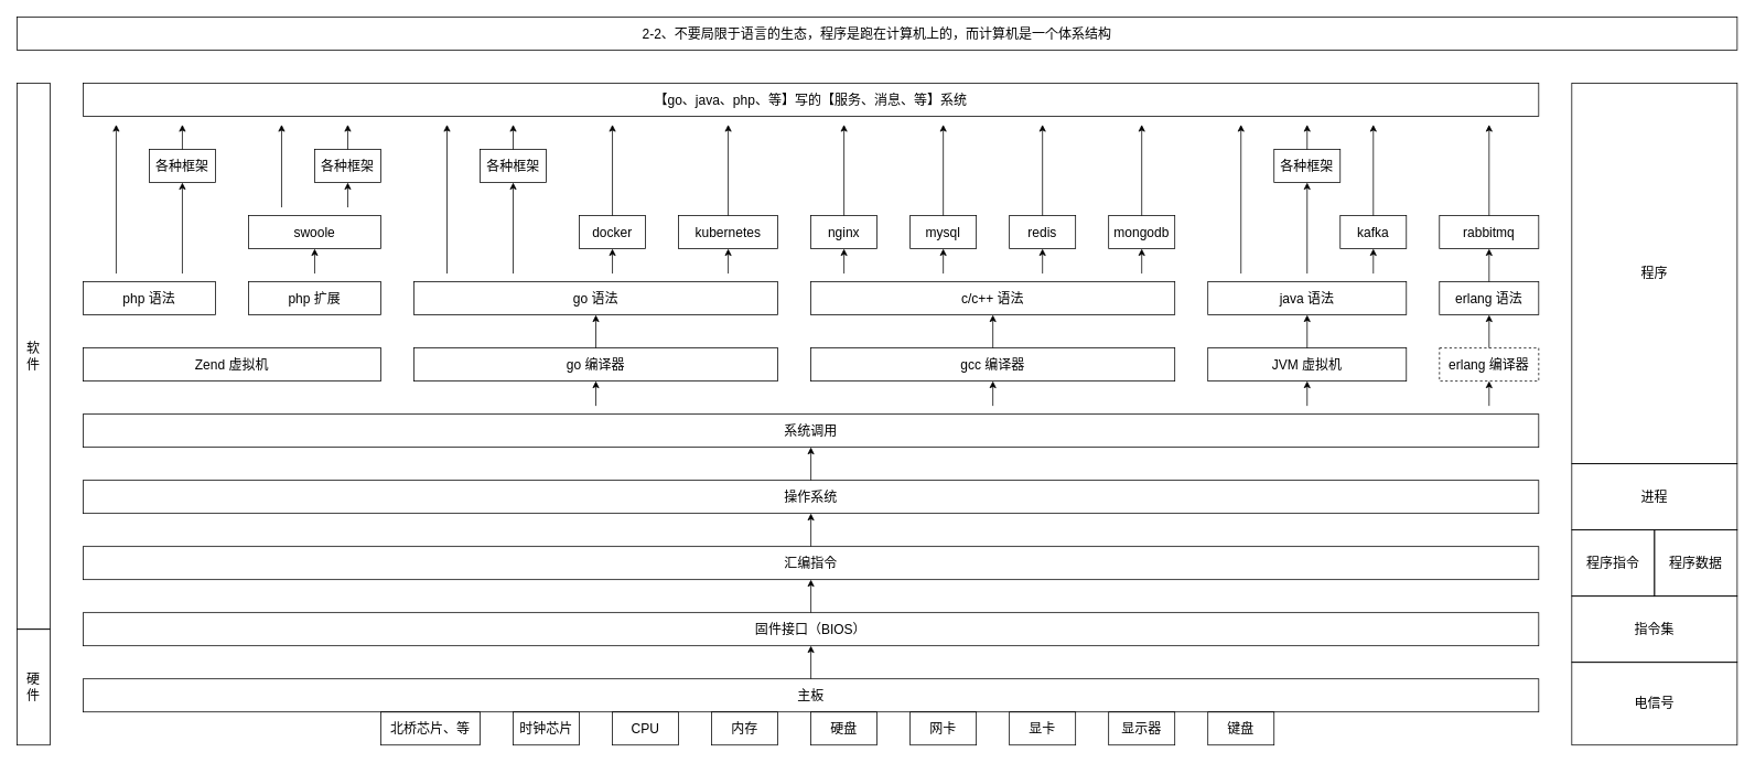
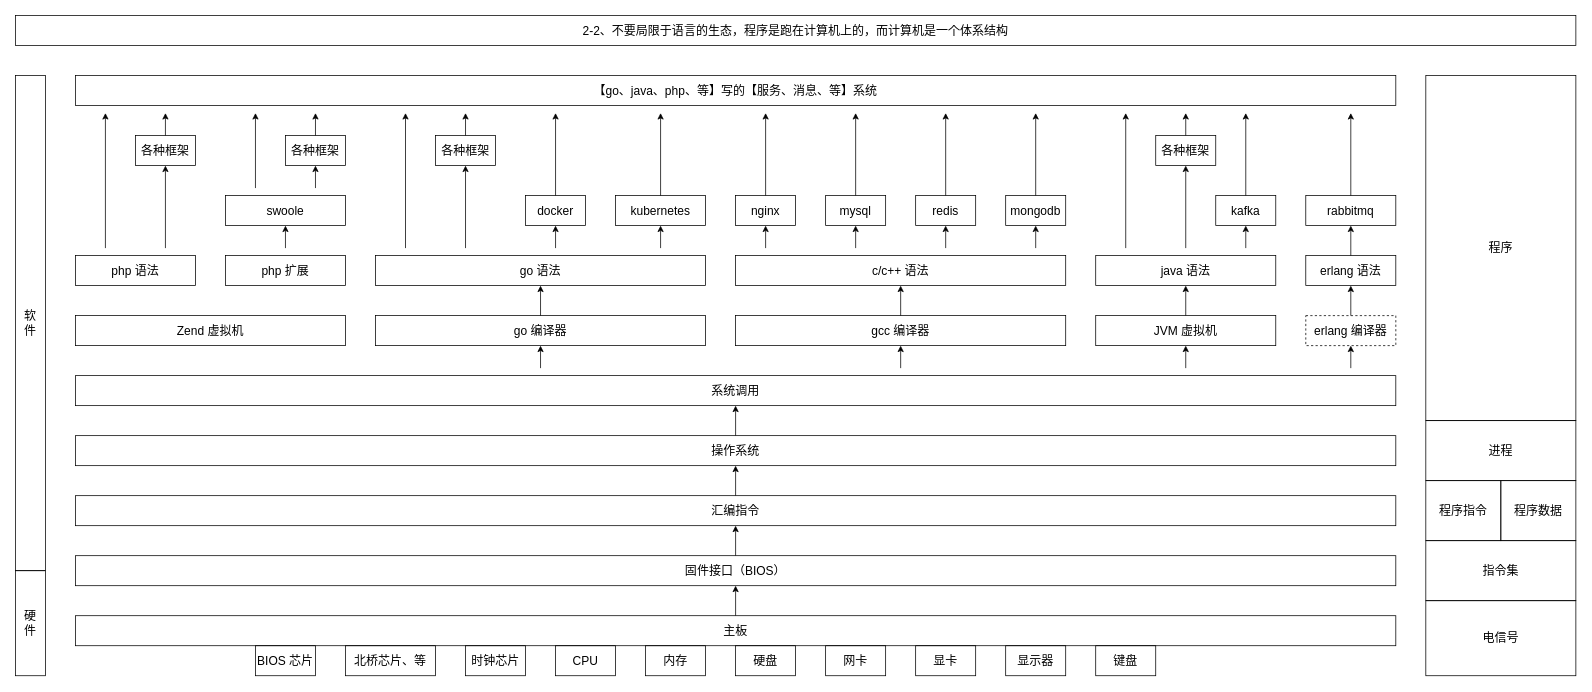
  <mxCell id="0" />
  <mxCell id="1" parent="0" />
  <mxCell id="2" value="显示器" style="rounded=0;whiteSpace=wrap;html=1;fillColor=none;fontSize=16;" parent="1" vertex="1"><mxGeometry x="1340" y="860" width="80" height="40" as="geometry" /></mxCell>
  <mxCell id="3" style="edgeStyle=orthogonalEdgeStyle;rounded=0;orthogonalLoop=1;jettySize=auto;html=1;exitX=0.5;exitY=1;exitDx=0;exitDy=0;fontSize=16;" parent="1" source="2" target="2" edge="1"><mxGeometry relative="1" as="geometry" /></mxCell>
  <mxCell id="4" value="指令集" style="rounded=0;whiteSpace=wrap;html=1;fillColor=none;fontSize=16;" parent="1" vertex="1"><mxGeometry x="1900" y="720" width="200" height="80" as="geometry" /></mxCell>
  <mxCell id="5" value="软&lt;br style=&quot;font-size: 16px;&quot;&gt;件" style="rounded=0;whiteSpace=wrap;html=1;fillColor=none;fontSize=16;" parent="1" vertex="1"><mxGeometry x="20" y="100" width="40" height="660" as="geometry" /></mxCell>
  <mxCell id="6" value="硬&lt;br style=&quot;font-size: 16px;&quot;&gt;件" style="rounded=0;whiteSpace=wrap;html=1;fillColor=none;fontSize=16;" parent="1" vertex="1"><mxGeometry x="20" y="760" width="40" height="140" as="geometry" /></mxCell>
  <mxCell id="7" value="【go、java、php、等】写的【服务、消息、等】系统" style="rounded=0;whiteSpace=wrap;html=1;fillColor=none;fontSize=16;" vertex="1" parent="1"><mxGeometry x="100" y="100" width="1760" height="40" as="geometry" /></mxCell>
  <mxCell id="8" value="go 语法" style="rounded=0;whiteSpace=wrap;html=1;fillColor=none;fontSize=16;" vertex="1" parent="1"><mxGeometry x="500" y="340" width="440" height="40" as="geometry" /></mxCell>
  <mxCell id="9" value="各种框架" style="rounded=0;whiteSpace=wrap;html=1;fillColor=none;fontSize=16;" vertex="1" parent="1"><mxGeometry x="580" y="180" width="80" height="40" as="geometry" /></mxCell>
  <mxCell id="10" value="mysql" style="rounded=0;whiteSpace=wrap;html=1;fillColor=none;fontSize=16;" vertex="1" parent="1"><mxGeometry x="1100" y="260" width="80" height="40" as="geometry" /></mxCell>
  <mxCell id="11" value="kafka" style="rounded=0;whiteSpace=wrap;html=1;fillColor=none;fontSize=16;" vertex="1" parent="1"><mxGeometry x="1620" y="260" width="80" height="40" as="geometry" /></mxCell>
  <mxCell id="12" value="c/c++ 语法" style="rounded=0;whiteSpace=wrap;html=1;fillColor=none;fontSize=16;" vertex="1" parent="1"><mxGeometry x="980" y="340" width="440" height="40" as="geometry" /></mxCell>
  <mxCell id="13" value="java 语法" style="rounded=0;whiteSpace=wrap;html=1;fillColor=none;fontSize=16;" vertex="1" parent="1"><mxGeometry x="1460" y="340" width="240" height="40" as="geometry" /></mxCell>
  <mxCell id="14" value="go 编译器" style="rounded=0;whiteSpace=wrap;html=1;fillColor=none;fontSize=16;" vertex="1" parent="1"><mxGeometry x="500" y="420" width="440" height="40" as="geometry" /></mxCell>
  <mxCell id="15" value="gcc 编译器" style="rounded=0;whiteSpace=wrap;html=1;fillColor=none;fontSize=16;" vertex="1" parent="1"><mxGeometry x="980" y="420" width="440" height="40" as="geometry" /></mxCell>
  <mxCell id="16" value="JVM 虚拟机" style="rounded=0;whiteSpace=wrap;html=1;fillColor=none;fontSize=16;" vertex="1" parent="1"><mxGeometry x="1460" y="420" width="240" height="40" as="geometry" /></mxCell>
  <mxCell id="17" value="系统调用" style="rounded=0;whiteSpace=wrap;html=1;fillColor=none;fontSize=16;" vertex="1" parent="1"><mxGeometry x="100" y="500" width="1760" height="40" as="geometry" /></mxCell>
  <mxCell id="18" value="nginx" style="rounded=0;whiteSpace=wrap;html=1;fillColor=none;fontSize=16;" vertex="1" parent="1"><mxGeometry x="980" y="260" width="80" height="40" as="geometry" /></mxCell>
  <mxCell id="19" value="docker" style="rounded=0;whiteSpace=wrap;html=1;fillColor=none;fontSize=16;" vertex="1" parent="1"><mxGeometry x="700" y="260" width="80" height="40" as="geometry" /></mxCell>
  <mxCell id="20" value="kubernetes" style="rounded=0;whiteSpace=wrap;html=1;fillColor=none;fontSize=16;" vertex="1" parent="1"><mxGeometry x="820" y="260" width="120" height="40" as="geometry" /></mxCell>
  <mxCell id="21" value="redis" style="rounded=0;whiteSpace=wrap;html=1;fillColor=none;fontSize=16;" vertex="1" parent="1"><mxGeometry x="1220" y="260" width="80" height="40" as="geometry" /></mxCell>
  <mxCell id="22" value="mongodb" style="rounded=0;whiteSpace=wrap;html=1;fillColor=none;fontSize=16;" vertex="1" parent="1"><mxGeometry x="1340" y="260" width="80" height="40" as="geometry" /></mxCell>
  <mxCell id="23" value="rabbitmq" style="rounded=0;whiteSpace=wrap;html=1;fillColor=none;fontSize=16;" vertex="1" parent="1"><mxGeometry x="1740" y="260" width="120" height="40" as="geometry" /></mxCell>
  <mxCell id="24" value="erlang 语法" style="rounded=0;whiteSpace=wrap;html=1;fillColor=none;fontSize=16;" vertex="1" parent="1"><mxGeometry x="1740" y="340" width="120" height="40" as="geometry" /></mxCell>
  <mxCell id="25" value="erlang 编译器" style="rounded=0;whiteSpace=wrap;html=1;fillColor=none;fontSize=16;dashed=1;" vertex="1" parent="1"><mxGeometry x="1740" y="420" width="120" height="40" as="geometry" /></mxCell>
  <mxCell id="26" value="汇编指令" style="rounded=0;whiteSpace=wrap;html=1;fillColor=none;fontSize=16;" vertex="1" parent="1"><mxGeometry x="100" y="660" width="1760" height="40" as="geometry" /></mxCell>
  <mxCell id="27" value="固件接口（BIOS）" style="rounded=0;whiteSpace=wrap;html=1;fillColor=none;fontSize=16;" vertex="1" parent="1"><mxGeometry x="100" y="740" width="1760" height="40" as="geometry" /></mxCell>
  <mxCell id="28" value="CPU" style="rounded=0;whiteSpace=wrap;html=1;fillColor=none;fontSize=16;" vertex="1" parent="1"><mxGeometry x="740" y="860" width="80" height="40" as="geometry" /></mxCell>
  <mxCell id="29" value="主板" style="rounded=0;whiteSpace=wrap;html=1;fillColor=none;fontSize=16;" vertex="1" parent="1"><mxGeometry x="100" y="820" width="1760" height="40" as="geometry" /></mxCell>
  <mxCell id="30" value="内存" style="rounded=0;whiteSpace=wrap;html=1;fillColor=none;fontSize=16;" vertex="1" parent="1"><mxGeometry x="860" y="860" width="80" height="40" as="geometry" /></mxCell>
  <mxCell id="31" value="操作系统" style="rounded=0;whiteSpace=wrap;html=1;fillColor=none;fontSize=16;" vertex="1" parent="1"><mxGeometry x="100" y="580" width="1760" height="40" as="geometry" /></mxCell>
  <mxCell id="32" value="网卡" style="rounded=0;whiteSpace=wrap;html=1;fillColor=none;fontSize=16;" vertex="1" parent="1"><mxGeometry x="1100" y="860" width="80" height="40" as="geometry" /></mxCell>
  <mxCell id="33" value="键盘" style="rounded=0;whiteSpace=wrap;html=1;fillColor=none;fontSize=16;" vertex="1" parent="1"><mxGeometry x="1460" y="860" width="80" height="40" as="geometry" /></mxCell>
  <mxCell id="34" value="" style="endArrow=classic;html=1;rounded=0;strokeWidth=1;fontSize=16;" edge="1" parent="1"><mxGeometry width="50" height="50" relative="1" as="geometry"><mxPoint x="540" y="330" as="sourcePoint" /><mxPoint x="540" y="150" as="targetPoint" /></mxGeometry></mxCell>
  <mxCell id="35" value="" style="endArrow=classic;html=1;rounded=0;strokeWidth=1;fontSize=16;" edge="1" parent="1" source="9"><mxGeometry width="50" height="50" relative="1" as="geometry"><mxPoint x="620" y="170" as="sourcePoint" /><mxPoint x="620" y="150" as="targetPoint" /></mxGeometry></mxCell>
  <mxCell id="36" value="" style="endArrow=classic;html=1;rounded=0;strokeWidth=1;fontSize=16;" edge="1" parent="1" source="19"><mxGeometry width="50" height="50" relative="1" as="geometry"><mxPoint x="740" y="260" as="sourcePoint" /><mxPoint x="740" y="150" as="targetPoint" /></mxGeometry></mxCell>
  <mxCell id="37" value="" style="endArrow=classic;html=1;rounded=0;strokeWidth=1;fontSize=16;" edge="1" parent="1" source="20"><mxGeometry width="50" height="50" relative="1" as="geometry"><mxPoint x="870" y="260" as="sourcePoint" /><mxPoint x="880" y="150" as="targetPoint" /></mxGeometry></mxCell>
  <mxCell id="38" value="" style="endArrow=classic;html=1;rounded=0;strokeWidth=1;fontSize=16;" edge="1" parent="1" target="9"><mxGeometry width="50" height="50" relative="1" as="geometry"><mxPoint x="620" y="330" as="sourcePoint" /><mxPoint x="620" y="230" as="targetPoint" /></mxGeometry></mxCell>
  <mxCell id="39" value="" style="endArrow=classic;html=1;rounded=0;strokeWidth=1;fontSize=16;" edge="1" parent="1" source="18"><mxGeometry width="50" height="50" relative="1" as="geometry"><mxPoint x="910" y="270" as="sourcePoint" /><mxPoint x="1020" y="150" as="targetPoint" /></mxGeometry></mxCell>
  <mxCell id="40" value="" style="endArrow=classic;html=1;rounded=0;strokeWidth=1;fontSize=16;" edge="1" parent="1" source="10"><mxGeometry width="50" height="50" relative="1" as="geometry"><mxPoint x="1030" y="270" as="sourcePoint" /><mxPoint x="1140" y="150" as="targetPoint" /></mxGeometry></mxCell>
  <mxCell id="41" value="" style="endArrow=classic;html=1;rounded=0;strokeWidth=1;fontSize=16;" edge="1" parent="1" source="21"><mxGeometry width="50" height="50" relative="1" as="geometry"><mxPoint x="1150" y="270" as="sourcePoint" /><mxPoint x="1260" y="150" as="targetPoint" /></mxGeometry></mxCell>
  <mxCell id="42" value="" style="endArrow=classic;html=1;rounded=0;strokeWidth=1;fontSize=16;" edge="1" parent="1" source="22"><mxGeometry width="50" height="50" relative="1" as="geometry"><mxPoint x="1270" y="270" as="sourcePoint" /><mxPoint x="1380" y="150" as="targetPoint" /></mxGeometry></mxCell>
  <mxCell id="43" value="" style="endArrow=classic;html=1;rounded=0;strokeWidth=1;fontSize=16;" edge="1" parent="1" source="11"><mxGeometry width="50" height="50" relative="1" as="geometry"><mxPoint x="1550" y="270" as="sourcePoint" /><mxPoint x="1660" y="150" as="targetPoint" /></mxGeometry></mxCell>
  <mxCell id="44" value="" style="endArrow=classic;html=1;rounded=0;strokeWidth=1;fontSize=16;" edge="1" parent="1" source="23"><mxGeometry width="50" height="50" relative="1" as="geometry"><mxPoint x="1670" y="270" as="sourcePoint" /><mxPoint x="1800" y="150" as="targetPoint" /></mxGeometry></mxCell>
  <mxCell id="45" value="" style="endArrow=classic;html=1;rounded=0;strokeWidth=1;fontSize=16;" edge="1" parent="1" target="11"><mxGeometry width="50" height="50" relative="1" as="geometry"><mxPoint x="1660" y="330" as="sourcePoint" /><mxPoint x="1670" y="160" as="targetPoint" /></mxGeometry></mxCell>
  <mxCell id="46" value="" style="endArrow=classic;html=1;rounded=0;strokeWidth=1;fontSize=16;" edge="1" parent="1" source="16" target="13"><mxGeometry width="50" height="50" relative="1" as="geometry"><mxPoint x="1510" y="350" as="sourcePoint" /><mxPoint x="1490" y="400" as="targetPoint" /></mxGeometry></mxCell>
  <mxCell id="47" value="" style="endArrow=classic;html=1;rounded=0;strokeWidth=1;fontSize=16;" edge="1" parent="1" source="25" target="24"><mxGeometry width="50" height="50" relative="1" as="geometry"><mxPoint x="1670" y="430" as="sourcePoint" /><mxPoint x="1670" y="390" as="targetPoint" /></mxGeometry></mxCell>
  <mxCell id="48" value="" style="endArrow=classic;html=1;rounded=0;strokeWidth=1;fontSize=16;" edge="1" parent="1" source="24" target="23"><mxGeometry width="50" height="50" relative="1" as="geometry"><mxPoint x="1790" y="430" as="sourcePoint" /><mxPoint x="1790" y="390" as="targetPoint" /></mxGeometry></mxCell>
  <mxCell id="49" value="" style="endArrow=classic;html=1;rounded=0;strokeWidth=1;fontSize=16;" edge="1" parent="1" target="22"><mxGeometry width="50" height="50" relative="1" as="geometry"><mxPoint x="1380" y="330" as="sourcePoint" /><mxPoint x="1510" y="310" as="targetPoint" /></mxGeometry></mxCell>
  <mxCell id="50" value="" style="endArrow=classic;html=1;rounded=0;strokeWidth=1;fontSize=16;" edge="1" parent="1" target="21"><mxGeometry width="50" height="50" relative="1" as="geometry"><mxPoint x="1260" y="330" as="sourcePoint" /><mxPoint x="1390" y="310" as="targetPoint" /></mxGeometry></mxCell>
  <mxCell id="51" value="" style="endArrow=classic;html=1;rounded=0;strokeWidth=1;fontSize=16;" edge="1" parent="1" target="10"><mxGeometry width="50" height="50" relative="1" as="geometry"><mxPoint x="1140" y="330" as="sourcePoint" /><mxPoint x="1270" y="310" as="targetPoint" /></mxGeometry></mxCell>
  <mxCell id="52" value="" style="endArrow=classic;html=1;rounded=0;strokeWidth=1;fontSize=16;" edge="1" parent="1" target="18"><mxGeometry width="50" height="50" relative="1" as="geometry"><mxPoint x="1020" y="330" as="sourcePoint" /><mxPoint x="1150" y="310" as="targetPoint" /></mxGeometry></mxCell>
  <mxCell id="53" value="" style="endArrow=classic;html=1;rounded=0;strokeWidth=1;fontSize=16;" edge="1" parent="1" target="20"><mxGeometry width="50" height="50" relative="1" as="geometry"><mxPoint x="880" y="330" as="sourcePoint" /><mxPoint x="990" y="310" as="targetPoint" /></mxGeometry></mxCell>
  <mxCell id="54" value="" style="endArrow=classic;html=1;rounded=0;strokeWidth=1;fontSize=16;" edge="1" parent="1" target="19"><mxGeometry width="50" height="50" relative="1" as="geometry"><mxPoint x="740" y="330" as="sourcePoint" /><mxPoint x="870" y="310" as="targetPoint" /></mxGeometry></mxCell>
  <mxCell id="55" value="" style="endArrow=classic;html=1;rounded=0;strokeWidth=1;fontSize=16;" edge="1" parent="1" source="14" target="8"><mxGeometry width="50" height="50" relative="1" as="geometry"><mxPoint x="790" y="340" as="sourcePoint" /><mxPoint x="790" y="310" as="targetPoint" /></mxGeometry></mxCell>
  <mxCell id="56" value="" style="endArrow=classic;html=1;rounded=0;strokeWidth=1;fontSize=16;" edge="1" parent="1" source="15" target="12"><mxGeometry width="50" height="50" relative="1" as="geometry"><mxPoint x="690" y="430" as="sourcePoint" /><mxPoint x="690" y="390" as="targetPoint" /></mxGeometry></mxCell>
  <mxCell id="57" value="" style="endArrow=classic;html=1;rounded=0;strokeWidth=1;fontSize=16;" edge="1" parent="1" target="14"><mxGeometry width="50" height="50" relative="1" as="geometry"><mxPoint x="720" y="490" as="sourcePoint" /><mxPoint x="690" y="390" as="targetPoint" /></mxGeometry></mxCell>
  <mxCell id="58" value="" style="endArrow=classic;html=1;rounded=0;strokeWidth=1;fontSize=16;" edge="1" parent="1" target="15"><mxGeometry width="50" height="50" relative="1" as="geometry"><mxPoint x="1200" y="490" as="sourcePoint" /><mxPoint x="690" y="470" as="targetPoint" /></mxGeometry></mxCell>
  <mxCell id="59" value="" style="endArrow=classic;html=1;rounded=0;strokeWidth=1;fontSize=16;" edge="1" parent="1" target="16"><mxGeometry width="50" height="50" relative="1" as="geometry"><mxPoint x="1580" y="490" as="sourcePoint" /><mxPoint x="1210" y="470" as="targetPoint" /></mxGeometry></mxCell>
  <mxCell id="60" value="" style="endArrow=classic;html=1;rounded=0;strokeWidth=1;fontSize=16;" edge="1" parent="1" target="25"><mxGeometry width="50" height="50" relative="1" as="geometry"><mxPoint x="1800" y="490" as="sourcePoint" /><mxPoint x="1670" y="470" as="targetPoint" /></mxGeometry></mxCell>
  <mxCell id="61" value="" style="endArrow=classic;html=1;rounded=0;strokeWidth=1;fontSize=16;" edge="1" parent="1" source="31" target="17"><mxGeometry width="50" height="50" relative="1" as="geometry"><mxPoint x="690" y="500" as="sourcePoint" /><mxPoint x="690" y="470" as="targetPoint" /></mxGeometry></mxCell>
  <mxCell id="62" value="" style="endArrow=classic;html=1;rounded=0;strokeWidth=1;fontSize=16;" edge="1" parent="1" source="26" target="31"><mxGeometry width="50" height="50" relative="1" as="geometry"><mxPoint x="1050" y="590" as="sourcePoint" /><mxPoint x="1050" y="550" as="targetPoint" /></mxGeometry></mxCell>
  <mxCell id="63" value="" style="endArrow=classic;html=1;rounded=0;strokeWidth=1;fontSize=16;" edge="1" parent="1" source="27" target="26"><mxGeometry width="50" height="50" relative="1" as="geometry"><mxPoint x="870" y="790" as="sourcePoint" /><mxPoint x="1050" y="630" as="targetPoint" /></mxGeometry></mxCell>
  <mxCell id="64" value="" style="endArrow=classic;html=1;rounded=0;strokeWidth=1;fontSize=16;" edge="1" parent="1" source="29" target="27"><mxGeometry width="50" height="50" relative="1" as="geometry"><mxPoint x="1050" y="750" as="sourcePoint" /><mxPoint x="1050" y="710" as="targetPoint" /></mxGeometry></mxCell>
  <mxCell id="65" value="2-2、不要局限于语言的生态，程序是跑在计算机上的，而计算机是一个体系结构" style="rounded=0;whiteSpace=wrap;html=1;fillColor=none;fontSize=16;" vertex="1" parent="1"><mxGeometry x="20" y="20" width="2080" height="40" as="geometry" /></mxCell>
  <mxCell id="66" value="php 语法" style="rounded=0;whiteSpace=wrap;html=1;fillColor=none;fontSize=16;" vertex="1" parent="1"><mxGeometry x="100" y="340" width="160" height="40" as="geometry" /></mxCell>
  <mxCell id="67" value="Zend 虚拟机" style="rounded=0;whiteSpace=wrap;html=1;fillColor=none;fontSize=16;" vertex="1" parent="1"><mxGeometry x="100" y="420" width="360" height="40" as="geometry" /></mxCell>
  <mxCell id="68" value="程序" style="rounded=0;whiteSpace=wrap;html=1;fillColor=none;fontSize=16;" vertex="1" parent="1"><mxGeometry x="1900" y="100" width="200" height="460" as="geometry" /></mxCell>
  <mxCell id="69" value="进程" style="rounded=0;whiteSpace=wrap;html=1;fillColor=none;fontSize=16;" vertex="1" parent="1"><mxGeometry x="1900" y="560" width="200" height="80" as="geometry" /></mxCell>
  <mxCell id="70" value="程序指令" style="rounded=0;whiteSpace=wrap;html=1;fillColor=none;fontSize=16;" vertex="1" parent="1"><mxGeometry x="1900" y="640" width="100" height="80" as="geometry" /></mxCell>
  <mxCell id="71" value="程序数据" style="rounded=0;whiteSpace=wrap;html=1;fillColor=none;fontSize=16;" vertex="1" parent="1"><mxGeometry x="2000" y="640" width="100" height="80" as="geometry" /></mxCell>
+ <mxCell id="72" value="BIOS 芯片" style="rounded=0;whiteSpace=wrap;html=1;fillColor=none;fontSize=16;" vertex="1" parent="1"><mxGeometry x="340" y="860" width="80" height="40" as="geometry" /></mxCell>
  <mxCell id="73" value="时钟芯片" style="rounded=0;whiteSpace=wrap;html=1;fillColor=none;fontSize=16;" vertex="1" parent="1"><mxGeometry x="620" y="860" width="80" height="40" as="geometry" /></mxCell>
  <mxCell id="74" value="北桥芯片、等" style="rounded=0;whiteSpace=wrap;html=1;fillColor=none;fontSize=16;" vertex="1" parent="1"><mxGeometry x="460" y="860" width="120" height="40" as="geometry" /></mxCell>
  <mxCell id="75" value="各种框架" style="rounded=0;whiteSpace=wrap;html=1;fillColor=none;fontSize=16;" vertex="1" parent="1"><mxGeometry x="180" y="180" width="80" height="40" as="geometry" /></mxCell>
  <mxCell id="76" value="" style="endArrow=classic;html=1;rounded=0;strokeWidth=1;fontSize=16;" edge="1" parent="1"><mxGeometry width="50" height="50" relative="1" as="geometry"><mxPoint x="140" y="330" as="sourcePoint" /><mxPoint x="140" y="150" as="targetPoint" /></mxGeometry></mxCell>
  <mxCell id="77" value="" style="endArrow=classic;html=1;rounded=0;strokeWidth=1;fontSize=16;" edge="1" parent="1" source="75"><mxGeometry width="50" height="50" relative="1" as="geometry"><mxPoint x="220" y="170" as="sourcePoint" /><mxPoint x="220" y="150" as="targetPoint" /></mxGeometry></mxCell>
  <mxCell id="78" value="" style="endArrow=classic;html=1;rounded=0;strokeWidth=1;fontSize=16;" edge="1" parent="1" target="75"><mxGeometry width="50" height="50" relative="1" as="geometry"><mxPoint x="220" y="330" as="sourcePoint" /><mxPoint x="220" y="230" as="targetPoint" /></mxGeometry></mxCell>
  <mxCell id="79" value="php 扩展" style="rounded=0;whiteSpace=wrap;html=1;fillColor=none;fontSize=16;" vertex="1" parent="1"><mxGeometry x="300" y="340" width="160" height="40" as="geometry" /></mxCell>
  <mxCell id="80" value="swoole" style="rounded=0;whiteSpace=wrap;html=1;fillColor=none;fontSize=16;" vertex="1" parent="1"><mxGeometry x="300" y="260" width="160" height="40" as="geometry" /></mxCell>
  <mxCell id="81" value="" style="endArrow=classic;html=1;rounded=0;strokeWidth=1;fontSize=16;" edge="1" parent="1"><mxGeometry width="50" height="50" relative="1" as="geometry"><mxPoint x="380" y="330" as="sourcePoint" /><mxPoint x="380" y="300" as="targetPoint" /></mxGeometry></mxCell>
  <mxCell id="82" value="各种框架" style="rounded=0;whiteSpace=wrap;html=1;fillColor=none;fontSize=16;" vertex="1" parent="1"><mxGeometry x="380" y="180" width="80" height="40" as="geometry" /></mxCell>
  <mxCell id="83" value="" style="endArrow=classic;html=1;rounded=0;strokeWidth=1;fontSize=16;" edge="1" parent="1" source="82"><mxGeometry width="50" height="50" relative="1" as="geometry"><mxPoint x="420" y="170" as="sourcePoint" /><mxPoint x="420" y="150" as="targetPoint" /></mxGeometry></mxCell>
  <mxCell id="84" value="" style="endArrow=classic;html=1;rounded=0;strokeWidth=1;fontSize=16;" edge="1" parent="1"><mxGeometry width="50" height="50" relative="1" as="geometry"><mxPoint x="420" y="250" as="sourcePoint" /><mxPoint x="420" y="220" as="targetPoint" /></mxGeometry></mxCell>
  <mxCell id="85" value="" style="endArrow=classic;html=1;rounded=0;strokeWidth=1;fontSize=16;" edge="1" parent="1"><mxGeometry width="50" height="50" relative="1" as="geometry"><mxPoint x="340" y="250" as="sourcePoint" /><mxPoint x="340" y="150" as="targetPoint" /></mxGeometry></mxCell>
  <mxCell id="86" value="各种框架" style="rounded=0;whiteSpace=wrap;html=1;fillColor=none;fontSize=16;" vertex="1" parent="1"><mxGeometry x="1540" y="180" width="80" height="40" as="geometry" /></mxCell>
  <mxCell id="87" value="" style="endArrow=classic;html=1;rounded=0;strokeWidth=1;fontSize=16;" edge="1" parent="1"><mxGeometry width="50" height="50" relative="1" as="geometry"><mxPoint x="1500" y="330" as="sourcePoint" /><mxPoint x="1500" y="150" as="targetPoint" /></mxGeometry></mxCell>
  <mxCell id="88" value="" style="endArrow=classic;html=1;rounded=0;strokeWidth=1;fontSize=16;" edge="1" parent="1" source="86"><mxGeometry width="50" height="50" relative="1" as="geometry"><mxPoint x="1580" y="170" as="sourcePoint" /><mxPoint x="1580" y="150" as="targetPoint" /></mxGeometry></mxCell>
  <mxCell id="89" value="" style="endArrow=classic;html=1;rounded=0;strokeWidth=1;fontSize=16;" edge="1" parent="1" target="86"><mxGeometry width="50" height="50" relative="1" as="geometry"><mxPoint x="1580" y="330" as="sourcePoint" /><mxPoint x="1580" y="230" as="targetPoint" /></mxGeometry></mxCell>
  <mxCell id="90" value="电信号" style="rounded=0;whiteSpace=wrap;html=1;fillColor=none;fontSize=16;" vertex="1" parent="1"><mxGeometry x="1900" y="800" width="200" height="100" as="geometry" /></mxCell>
  <mxCell id="91" value="显卡" style="rounded=0;whiteSpace=wrap;html=1;fillColor=none;fontSize=16;" vertex="1" parent="1"><mxGeometry x="1220" y="860" width="80" height="40" as="geometry" /></mxCell>
  <mxCell id="92" value="硬盘" style="rounded=0;whiteSpace=wrap;html=1;fillColor=none;fontSize=16;" vertex="1" parent="1"><mxGeometry x="980" y="860" width="80" height="40" as="geometry" /></mxCell>
